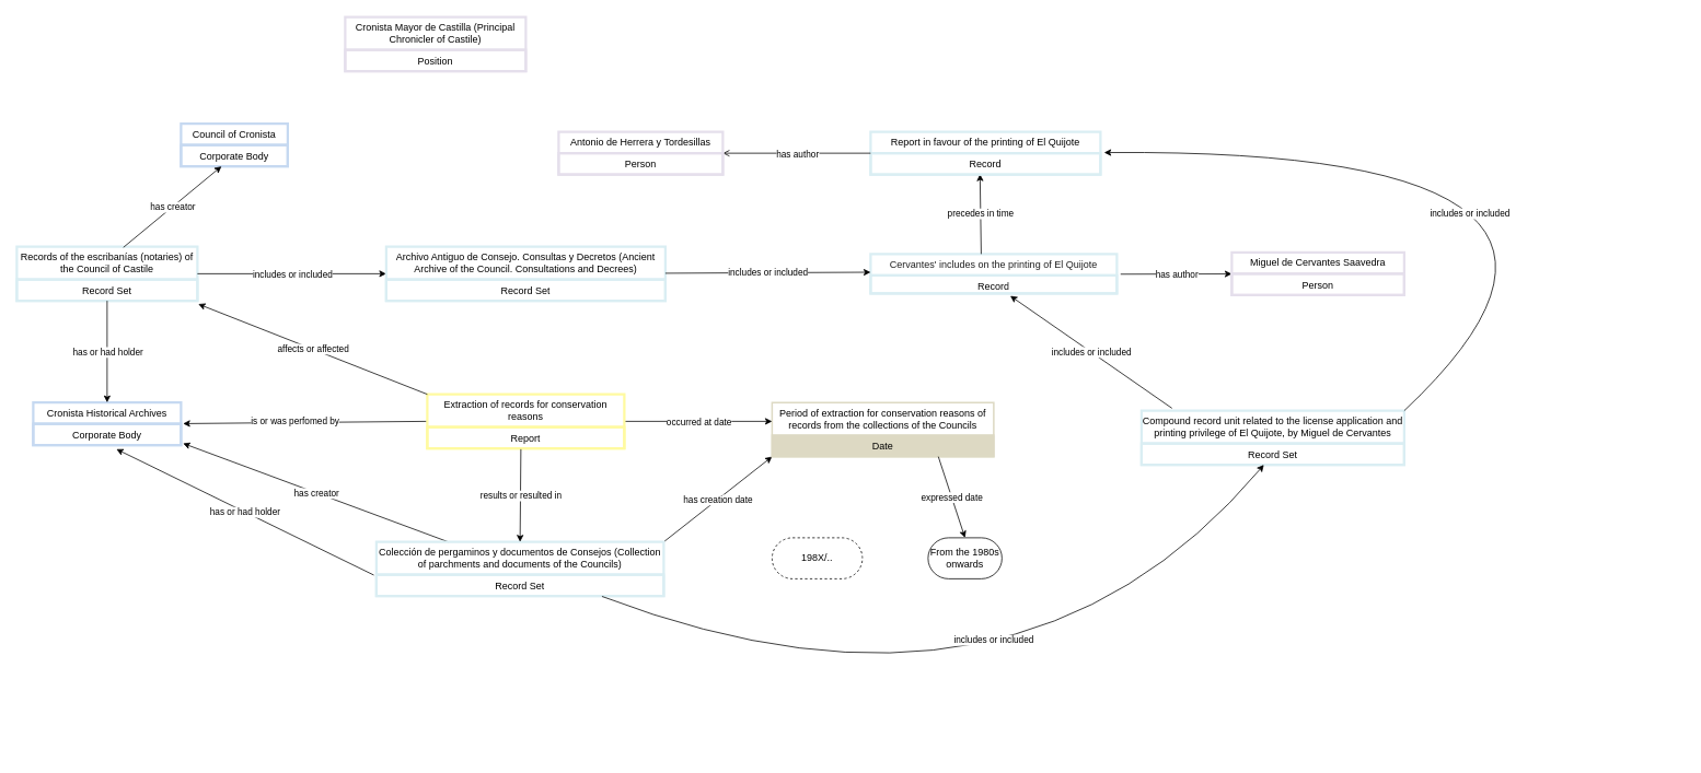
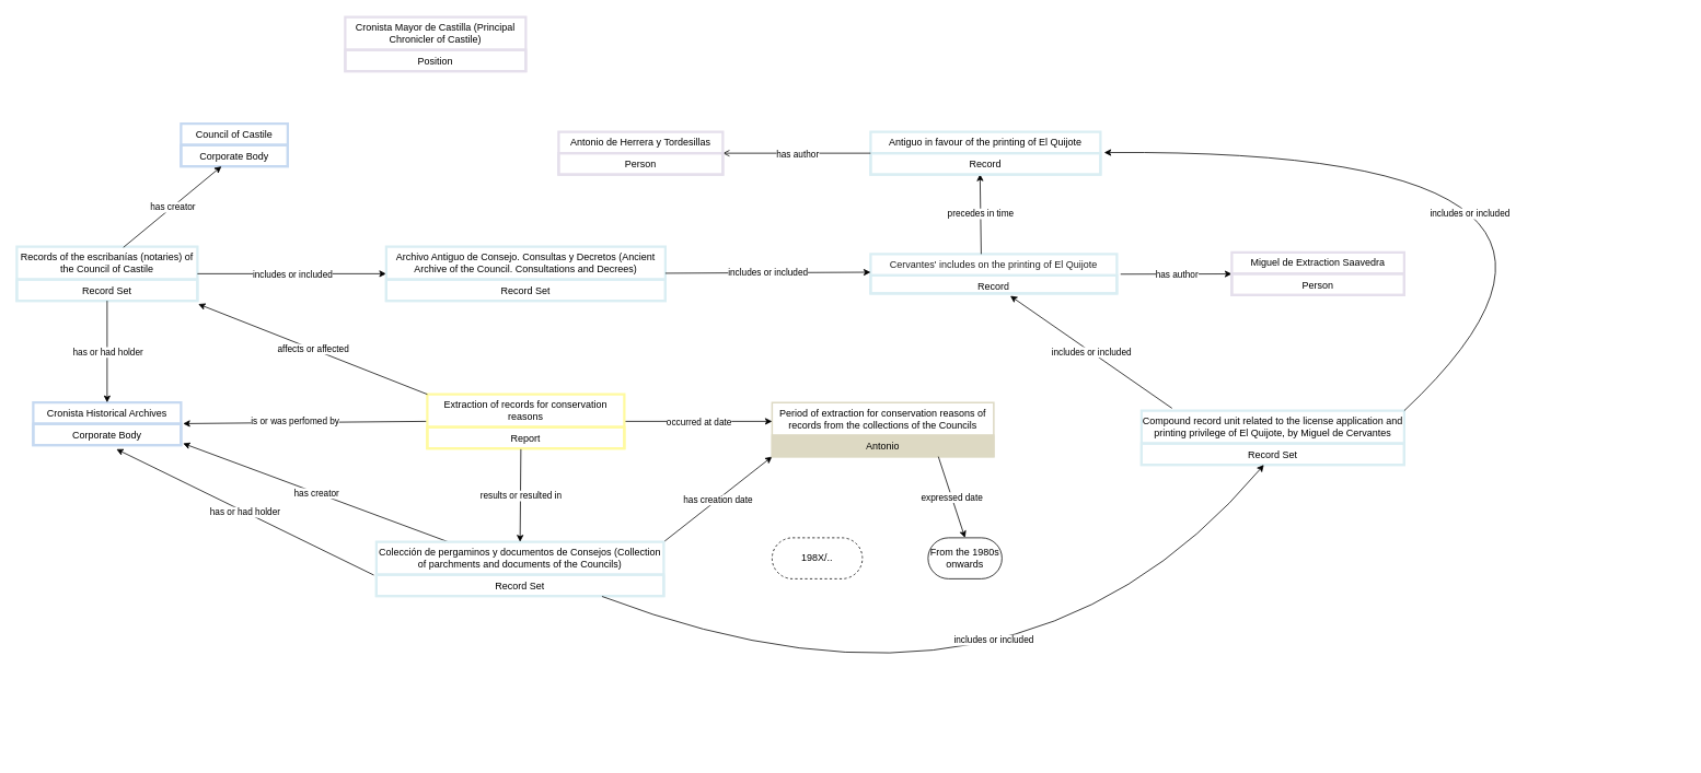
  <mxCell id="0" />
  <mxCell id="1" parent="0" />
  <mxCell id="2" value="&lt;span style=&quot;color: rgb(32, 32, 32); font-family: Arial, Helvetica, sans-serif; text-align: start; background-color: rgb(255, 255, 255);&quot;&gt;Cervantes' includes on the printing of El Quijote&lt;/span&gt;" style="swimlane;fontStyle=0;childLayout=stackLayout;horizontal=1;startSize=26;strokeColor=#DAEEF3;strokeWidth=3;fillColor=none;horizontalStack=0;resizeParent=1;resizeParentMax=0;resizeLast=0;collapsible=1;marginBottom=0;whiteSpace=wrap;html=1;" parent="1" vertex="1"><mxGeometry x="1060" y="309" width="300" height="48" as="geometry" /></mxCell>
  <mxCell id="3" value="Record" style="text;strokeColor=#DAEEF3;strokeWidth=3;fillColor=none;align=center;verticalAlign=top;spacingLeft=4;spacingRight=4;overflow=hidden;rotatable=0;points=[[0,0.5],[1,0.5]];portConstraint=eastwest;whiteSpace=wrap;html=1;" parent="2" vertex="1"><mxGeometry y="26" width="300" height="22" as="geometry" /></mxCell>
  <mxCell id="4" value="" style="endArrow=classic;html=1;rounded=0;exitX=1.015;exitY=-0.067;exitDx=0;exitDy=0;exitPerimeter=0;" parent="1" source="3" target="6" edge="1"><mxGeometry relative="1" as="geometry"><mxPoint x="1160" y="272.07" as="sourcePoint" /><mxPoint x="1110" y="363.07" as="targetPoint" /></mxGeometry></mxCell>
  <mxCell id="5" value="has author" style="edgeLabel;resizable=0;html=1;;align=center;verticalAlign=middle;" parent="4" connectable="0" vertex="1"><mxGeometry relative="1" as="geometry" /></mxCell>
- <mxCell id="6" value="Miguel de Cervantes Saavedra" style="swimlane;fontStyle=0;childLayout=stackLayout;horizontal=1;startSize=26;strokeColor=#E5DFEC;strokeWidth=3;fillColor=none;horizontalStack=0;resizeParent=1;resizeParentMax=0;resizeLast=0;collapsible=1;marginBottom=0;whiteSpace=wrap;html=1;" parent="1" vertex="1"><mxGeometry x="1500" y="307" width="210" height="52" as="geometry" /></mxCell>
+ <mxCell id="6" value="Miguel de Extraction Saavedra" style="swimlane;fontStyle=0;childLayout=stackLayout;horizontal=1;startSize=26;strokeColor=#E5DFEC;strokeWidth=3;fillColor=none;horizontalStack=0;resizeParent=1;resizeParentMax=0;resizeLast=0;collapsible=1;marginBottom=0;whiteSpace=wrap;html=1;" parent="1" vertex="1"><mxGeometry x="1500" y="307" width="210" height="52" as="geometry" /></mxCell>
  <mxCell id="7" value="Person" style="text;strokeColor=#E5DFEC;strokeWidth=3;fillColor=none;align=center;verticalAlign=top;spacingLeft=4;spacingRight=4;overflow=hidden;rotatable=0;points=[[0,0.5],[1,0.5]];portConstraint=eastwest;whiteSpace=wrap;html=1;" parent="6" vertex="1"><mxGeometry y="26" width="210" height="26" as="geometry" /></mxCell>
  <mxCell id="8" value="" style="endArrow=classic;html=1;rounded=0;entryX=0.476;entryY=0.981;entryDx=0;entryDy=0;entryPerimeter=0;exitX=0.449;exitY=-0.001;exitDx=0;exitDy=0;exitPerimeter=0;" parent="1" source="2" target="11" edge="1"><mxGeometry relative="1" as="geometry"><mxPoint x="1213" y="300" as="sourcePoint" /><mxPoint x="1560" y="241.48" as="targetPoint" /></mxGeometry></mxCell>
  <mxCell id="9" value="precedes in time" style="edgeLabel;resizable=0;html=1;;align=center;verticalAlign=middle;" parent="8" connectable="0" vertex="1"><mxGeometry relative="1" as="geometry" /></mxCell>
- <mxCell id="10" value="Report in favour of the printing of El Quijote" style="swimlane;fontStyle=0;childLayout=stackLayout;horizontal=1;startSize=26;strokeColor=#DAEEF3;strokeWidth=3;fillColor=none;horizontalStack=0;resizeParent=1;resizeParentMax=0;resizeLast=0;collapsible=1;marginBottom=0;whiteSpace=wrap;html=1;" parent="1" vertex="1"><mxGeometry x="1060" y="160" width="280" height="52" as="geometry" /></mxCell>
+ <mxCell id="10" value="Antiguo in favour of the printing of El Quijote" style="swimlane;fontStyle=0;childLayout=stackLayout;horizontal=1;startSize=26;strokeColor=#DAEEF3;strokeWidth=3;fillColor=none;horizontalStack=0;resizeParent=1;resizeParentMax=0;resizeLast=0;collapsible=1;marginBottom=0;whiteSpace=wrap;html=1;" parent="1" vertex="1"><mxGeometry x="1060" y="160" width="280" height="52" as="geometry" /></mxCell>
  <mxCell id="11" value="Record" style="text;strokeColor=#DAEEF3;strokeWidth=3;fillColor=none;align=center;verticalAlign=top;spacingLeft=4;spacingRight=4;overflow=hidden;rotatable=0;points=[[0,0.5],[1,0.5]];portConstraint=eastwest;whiteSpace=wrap;html=1;" parent="10" vertex="1"><mxGeometry y="26" width="280" height="26" as="geometry" /></mxCell>
  <mxCell id="12" value="" style="endArrow=open;html=1;rounded=0;exitX=0;exitY=0.5;exitDx=0;exitDy=0;entryX=1;entryY=0.5;entryDx=0;entryDy=0;" parent="1" source="10" target="14" edge="1"><mxGeometry relative="1" as="geometry"><mxPoint x="1764" y="266.07" as="sourcePoint" /><mxPoint x="1760" y="357.07" as="targetPoint" /></mxGeometry></mxCell>
  <mxCell id="13" value="has author" style="edgeLabel;resizable=0;html=1;;align=center;verticalAlign=middle;" parent="12" connectable="0" vertex="1"><mxGeometry relative="1" as="geometry" /></mxCell>
  <mxCell id="14" value="Antonio de Herrera y Tordesillas" style="swimlane;fontStyle=0;childLayout=stackLayout;horizontal=1;startSize=26;strokeColor=#E5DFEC;strokeWidth=3;fillColor=none;horizontalStack=0;resizeParent=1;resizeParentMax=0;resizeLast=0;collapsible=1;marginBottom=0;whiteSpace=wrap;html=1;" parent="1" vertex="1"><mxGeometry x="680" y="160" width="200" height="52" as="geometry" /></mxCell>
  <mxCell id="15" value="Person" style="text;strokeColor=#E5DFEC;strokeWidth=3;fillColor=none;align=center;verticalAlign=top;spacingLeft=4;spacingRight=4;overflow=hidden;rotatable=0;points=[[0,0.5],[1,0.5]];portConstraint=eastwest;whiteSpace=wrap;html=1;" parent="14" vertex="1"><mxGeometry y="26" width="200" height="26" as="geometry" /></mxCell>
  <mxCell id="16" value="" style="endArrow=classic;html=1;rounded=0;exitX=0.25;exitY=0;exitDx=0;exitDy=0;entryX=1.014;entryY=0.919;entryDx=0;entryDy=0;entryPerimeter=0;" parent="1" source="38" target="19" edge="1"><mxGeometry relative="1" as="geometry"><mxPoint x="475" y="736" as="sourcePoint" /><mxPoint x="460" y="726" as="targetPoint" /></mxGeometry></mxCell>
  <mxCell id="17" value="has creator" style="edgeLabel;resizable=0;html=1;;align=center;verticalAlign=middle;" parent="16" connectable="0" vertex="1"><mxGeometry relative="1" as="geometry" /></mxCell>
  <mxCell id="18" value="Cronista Historical Archives" style="swimlane;fontStyle=0;childLayout=stackLayout;horizontal=1;startSize=26;strokeColor=#C6D9F1;strokeWidth=3;fillColor=none;horizontalStack=0;resizeParent=1;resizeParentMax=0;resizeLast=0;collapsible=1;marginBottom=0;whiteSpace=wrap;html=1;" parent="1" vertex="1"><mxGeometry x="40" y="490" width="180" height="52" as="geometry" /></mxCell>
  <mxCell id="19" value="Corporate Body" style="text;strokeColor=#C6D9F1;strokeWidth=3;fillColor=none;align=center;verticalAlign=top;spacingLeft=4;spacingRight=4;overflow=hidden;rotatable=0;points=[[0,0.5],[1,0.5]];portConstraint=eastwest;whiteSpace=wrap;html=1;" parent="18" vertex="1"><mxGeometry y="26" width="180" height="26" as="geometry" /></mxCell>
  <mxCell id="20" value="" style="endArrow=classic;html=1;rounded=0;entryX=0;entryY=1;entryDx=0;entryDy=0;exitX=1;exitY=0;exitDx=0;exitDy=0;" parent="1" source="38" target="22" edge="1"><mxGeometry relative="1" as="geometry"><mxPoint x="498.34" y="1002.36" as="sourcePoint" /><mxPoint x="342.34" y="1022.36" as="targetPoint" /></mxGeometry></mxCell>
  <mxCell id="21" value="has creation date" style="edgeLabel;resizable=0;html=1;;align=center;verticalAlign=middle;" parent="20" connectable="0" vertex="1"><mxGeometry relative="1" as="geometry" /></mxCell>
  <mxCell id="22" value="Period of extraction for conservation reasons of records from the collections of the Councils" style="swimlane;fontStyle=0;childLayout=stackLayout;horizontal=1;startSize=40;strokeColor=#DDD9C3;strokeWidth=2;fillColor=none;horizontalStack=0;resizeParent=1;resizeParentMax=0;resizeLast=0;collapsible=1;marginBottom=0;whiteSpace=wrap;html=1;" parent="1" vertex="1"><mxGeometry x="940" y="490" width="270" height="66" as="geometry" /></mxCell>
- <mxCell id="23" value="Date" style="text;strokeColor=#DDD9C3;strokeWidth=2;fillColor=#DDD9C3;align=center;verticalAlign=top;spacingLeft=4;spacingRight=4;overflow=hidden;rotatable=0;points=[[0,0.5],[1,0.5]];portConstraint=eastwest;whiteSpace=wrap;html=1;" parent="22" vertex="1"><mxGeometry y="40" width="270" height="26" as="geometry" /></mxCell>
+ <mxCell id="23" value="Antonio" style="text;strokeColor=#DDD9C3;strokeWidth=2;fillColor=#DDD9C3;align=center;verticalAlign=top;spacingLeft=4;spacingRight=4;overflow=hidden;rotatable=0;points=[[0,0.5],[1,0.5]];portConstraint=eastwest;whiteSpace=wrap;html=1;" parent="22" vertex="1"><mxGeometry y="40" width="270" height="26" as="geometry" /></mxCell>
  <mxCell id="24" value="Records of the escribanías (notaries) of the Council of Castile" style="swimlane;fontStyle=0;childLayout=stackLayout;horizontal=1;startSize=40;strokeColor=#DAEEF3;fillColor=none;strokeWidth=3;horizontalStack=0;resizeParent=1;resizeParentMax=0;resizeLast=0;collapsible=1;marginBottom=0;whiteSpace=wrap;html=1;" parent="1" vertex="1"><mxGeometry x="20" y="300" width="220" height="66" as="geometry" /></mxCell>
  <mxCell id="25" value="Record Set" style="text;strokeColor=#DAEEF3;strokeWidth=3;fillColor=none;align=center;verticalAlign=top;spacingLeft=4;spacingRight=4;overflow=hidden;rotatable=0;points=[[0,0.5],[1,0.5]];portConstraint=eastwest;whiteSpace=wrap;html=1;" parent="24" vertex="1"><mxGeometry y="40" width="220" height="26" as="geometry" /></mxCell>
  <mxCell id="26" value="" style="endArrow=classic;html=1;rounded=0;entryX=0.5;entryY=0;entryDx=0;entryDy=0;" parent="1" source="25" target="18" edge="1"><mxGeometry relative="1" as="geometry"><mxPoint x="560" y="470" as="sourcePoint" /><mxPoint x="740" y="470" as="targetPoint" /></mxGeometry></mxCell>
  <mxCell id="27" value="has or had holder" style="edgeLabel;resizable=0;html=1;;align=center;verticalAlign=middle;" parent="26" connectable="0" vertex="1"><mxGeometry relative="1" as="geometry" /></mxCell>
  <mxCell id="28" value="" style="endArrow=classic;html=1;rounded=0;exitX=1;exitY=0.5;exitDx=0;exitDy=0;" parent="1" source="36" edge="1"><mxGeometry relative="1" as="geometry"><mxPoint x="944.58" y="897.662" as="sourcePoint" /><mxPoint x="940" y="513" as="targetPoint" /></mxGeometry></mxCell>
  <mxCell id="29" value="occurred at date" style="edgeLabel;resizable=0;html=1;;align=center;verticalAlign=middle;" parent="28" connectable="0" vertex="1"><mxGeometry relative="1" as="geometry" /></mxCell>
  <mxCell id="30" value="" style="endArrow=classic;html=1;rounded=0;curved=0;entryX=1.014;entryY=-0.009;entryDx=0;entryDy=0;entryPerimeter=0;exitX=0;exitY=0.5;exitDx=0;exitDy=0;" parent="1" source="36" target="19" edge="1"><mxGeometry relative="1" as="geometry"><mxPoint x="610" y="500" as="sourcePoint" /><mxPoint x="290" y="531.424" as="targetPoint" /><Array as="points" /></mxGeometry></mxCell>
  <mxCell id="31" value="is or was perfomed by" style="edgeLabel;html=1;align=center;verticalAlign=middle;resizable=0;points=[];" parent="30" vertex="1" connectable="0"><mxGeometry x="0.082" y="-2" relative="1" as="geometry"><mxPoint as="offset" /></mxGeometry></mxCell>
  <mxCell id="32" value="" style="endArrow=classic;html=1;rounded=0;exitX=1;exitY=0.5;exitDx=0;exitDy=0;entryX=0;entryY=0.5;entryDx=0;entryDy=0;" parent="1" source="24" target="34" edge="1"><mxGeometry relative="1" as="geometry"><mxPoint x="554" y="280" as="sourcePoint" /><mxPoint x="460" y="333" as="targetPoint" /></mxGeometry></mxCell>
  <mxCell id="33" value="includes or included" style="edgeLabel;resizable=0;html=1;;align=center;verticalAlign=middle;" parent="32" connectable="0" vertex="1"><mxGeometry relative="1" as="geometry" /></mxCell>
  <mxCell id="34" value="Archivo Antiguo de Consejo. Consultas y Decretos (Ancient Archive of the Council. Consultations and Decrees)" style="swimlane;fontStyle=0;childLayout=stackLayout;horizontal=1;startSize=40;strokeColor=#DAEEF3;fillColor=none;strokeWidth=3;horizontalStack=0;resizeParent=1;resizeParentMax=0;resizeLast=0;collapsible=1;marginBottom=0;whiteSpace=wrap;html=1;" parent="1" vertex="1"><mxGeometry x="470" y="300" width="340" height="66" as="geometry" /></mxCell>
  <mxCell id="35" value="Record Set" style="text;strokeColor=#DAEEF3;strokeWidth=3;fillColor=none;align=center;verticalAlign=top;spacingLeft=4;spacingRight=4;overflow=hidden;rotatable=0;points=[[0,0.5],[1,0.5]];portConstraint=eastwest;whiteSpace=wrap;html=1;" parent="34" vertex="1"><mxGeometry y="40" width="340" height="26" as="geometry" /></mxCell>
  <mxCell id="36" value="Extraction of records for conservation reasons" style="swimlane;fontStyle=0;childLayout=stackLayout;horizontal=1;startSize=40;strokeColor=#FFFAA0;strokeWidth=3;fillColor=none;horizontalStack=0;resizeParent=1;resizeParentMax=0;resizeLast=0;collapsible=1;marginBottom=0;whiteSpace=wrap;html=1;" parent="1" vertex="1"><mxGeometry x="520" y="480" width="240" height="66" as="geometry" /></mxCell>
  <mxCell id="37" value="Report" style="text;strokeColor=#FFFAA0;strokeWidth=3;fillColor=none;align=center;verticalAlign=top;spacingLeft=4;spacingRight=4;overflow=hidden;rotatable=0;points=[[0,0.5],[1,0.5]];portConstraint=eastwest;whiteSpace=wrap;html=1;" parent="36" vertex="1"><mxGeometry y="40" width="240" height="26" as="geometry" /></mxCell>
  <mxCell id="38" value="Colección de pergaminos y documentos de Consejos (Collection of parchments and documents of the Councils)" style="swimlane;fontStyle=0;childLayout=stackLayout;horizontal=1;startSize=40;strokeColor=#DAEEF3;fillColor=none;strokeWidth=3;horizontalStack=0;resizeParent=1;resizeParentMax=0;resizeLast=0;collapsible=1;marginBottom=0;whiteSpace=wrap;html=1;" parent="1" vertex="1"><mxGeometry x="458" y="660" width="350" height="66" as="geometry" /></mxCell>
  <mxCell id="39" value="Record Set" style="text;strokeColor=#DAEEF3;strokeWidth=3;fillColor=none;align=center;verticalAlign=top;spacingLeft=4;spacingRight=4;overflow=hidden;rotatable=0;points=[[0,0.5],[1,0.5]];portConstraint=eastwest;whiteSpace=wrap;html=1;" parent="38" vertex="1"><mxGeometry y="40" width="350" height="26" as="geometry" /></mxCell>
  <mxCell id="40" value="" style="endArrow=classic;html=1;rounded=0;exitX=0.475;exitY=1.036;exitDx=0;exitDy=0;exitPerimeter=0;entryX=0.5;entryY=0;entryDx=0;entryDy=0;" parent="1" source="37" target="38" edge="1"><mxGeometry relative="1" as="geometry"><mxPoint x="730" y="580" as="sourcePoint" /><mxPoint x="600" y="653" as="targetPoint" /></mxGeometry></mxCell>
  <mxCell id="41" value="results or resulted in" style="edgeLabel;resizable=0;html=1;;align=center;verticalAlign=middle;" parent="40" connectable="0" vertex="1"><mxGeometry relative="1" as="geometry" /></mxCell>
  <mxCell id="42" value="" style="endArrow=classic;html=1;rounded=0;entryX=1.005;entryY=1.154;entryDx=0;entryDy=0;entryPerimeter=0;exitX=0;exitY=0;exitDx=0;exitDy=0;" parent="1" source="36" target="25" edge="1"><mxGeometry relative="1" as="geometry"><mxPoint x="390.34" y="422.68" as="sourcePoint" /><mxPoint x="520" y="449.32" as="targetPoint" /></mxGeometry></mxCell>
  <mxCell id="43" value="affects or affected" style="edgeLabel;resizable=0;html=1;;align=center;verticalAlign=middle;" parent="42" connectable="0" vertex="1"><mxGeometry relative="1" as="geometry" /></mxCell>
- <mxCell id="44" value="Council of Cronista" style="swimlane;fontStyle=0;childLayout=stackLayout;horizontal=1;startSize=26;strokeColor=#C6D9F1;strokeWidth=3;fillColor=none;horizontalStack=0;resizeParent=1;resizeParentMax=0;resizeLast=0;collapsible=1;marginBottom=0;whiteSpace=wrap;html=1;" parent="1" vertex="1"><mxGeometry x="220" y="150" width="130" height="52" as="geometry" /></mxCell>
+ <mxCell id="44" value="Council of Castile" style="swimlane;fontStyle=0;childLayout=stackLayout;horizontal=1;startSize=26;strokeColor=#C6D9F1;strokeWidth=3;fillColor=none;horizontalStack=0;resizeParent=1;resizeParentMax=0;resizeLast=0;collapsible=1;marginBottom=0;whiteSpace=wrap;html=1;" parent="1" vertex="1"><mxGeometry x="220" y="150" width="130" height="52" as="geometry" /></mxCell>
  <mxCell id="45" value="Corporate Body" style="text;strokeColor=#C6D9F1;strokeWidth=3;fillColor=none;align=center;verticalAlign=top;spacingLeft=4;spacingRight=4;overflow=hidden;rotatable=0;points=[[0,0.5],[1,0.5]];portConstraint=eastwest;whiteSpace=wrap;html=1;" parent="44" vertex="1"><mxGeometry y="26" width="130" height="26" as="geometry" /></mxCell>
  <mxCell id="46" value="" style="endArrow=classic;html=1;rounded=0;exitX=0.59;exitY=0.013;exitDx=0;exitDy=0;exitPerimeter=0;" parent="1" source="24" target="45" edge="1"><mxGeometry relative="1" as="geometry"><mxPoint x="1.22" y="300" as="sourcePoint" /><mxPoint x="-150" y="391.782" as="targetPoint" /></mxGeometry></mxCell>
  <mxCell id="47" value="has creator" style="edgeLabel;resizable=0;html=1;;align=center;verticalAlign=middle;" parent="46" connectable="0" vertex="1"><mxGeometry relative="1" as="geometry" /></mxCell>
  <mxCell id="48" value="" style="endArrow=classic;html=1;rounded=0;entryX=0.563;entryY=1.19;entryDx=0;entryDy=0;exitX=-0.009;exitY=0.019;exitDx=0;exitDy=0;entryPerimeter=0;exitPerimeter=0;" parent="1" source="39" target="19" edge="1"><mxGeometry relative="1" as="geometry"><mxPoint x="140" y="376" as="sourcePoint" /><mxPoint x="140" y="510" as="targetPoint" /></mxGeometry></mxCell>
  <mxCell id="49" value="has or had holder" style="edgeLabel;resizable=0;html=1;;align=center;verticalAlign=middle;" parent="48" connectable="0" vertex="1"><mxGeometry relative="1" as="geometry" /></mxCell>
  <mxCell id="50" value="Compound record unit related to the license application and printing privilege of El Quijote, by Miguel de Cervantes" style="swimlane;fontStyle=0;childLayout=stackLayout;horizontal=1;startSize=40;strokeColor=#DAEEF3;fillColor=none;strokeWidth=3;horizontalStack=0;resizeParent=1;resizeParentMax=0;resizeLast=0;collapsible=1;marginBottom=0;whiteSpace=wrap;html=1;" parent="1" vertex="1"><mxGeometry x="1390" y="500" width="320" height="66" as="geometry" /></mxCell>
  <mxCell id="51" value="Record Set" style="text;strokeColor=#DAEEF3;strokeWidth=3;fillColor=none;align=center;verticalAlign=top;spacingLeft=4;spacingRight=4;overflow=hidden;rotatable=0;points=[[0,0.5],[1,0.5]];portConstraint=eastwest;whiteSpace=wrap;html=1;" parent="50" vertex="1"><mxGeometry y="40" width="320" height="26" as="geometry" /></mxCell>
  <mxCell id="52" value="198X/.." style="html=1;whiteSpace=wrap;rounded=1;arcSize=50;dashed=1;" parent="1" vertex="1"><mxGeometry x="940" y="655" width="110" height="50" as="geometry" /></mxCell>
  <mxCell id="53" value="" style="endArrow=classic;html=1;rounded=0;exitX=0.75;exitY=1;exitDx=0;exitDy=0;entryX=0.5;entryY=0;entryDx=0;entryDy=0;" parent="1" source="22" target="55" edge="1"><mxGeometry relative="1" as="geometry"><mxPoint x="1130" y="660" as="sourcePoint" /><mxPoint x="1170" y="660" as="targetPoint" /></mxGeometry></mxCell>
  <mxCell id="54" value="expressed date" style="edgeLabel;resizable=0;html=1;;align=center;verticalAlign=middle;" parent="53" connectable="0" vertex="1"><mxGeometry relative="1" as="geometry" /></mxCell>
  <mxCell id="55" value="From the 1980s onwards" style="html=1;whiteSpace=wrap;rounded=1;arcSize=50;" parent="1" vertex="1"><mxGeometry x="1130" y="655" width="90" height="50" as="geometry" /></mxCell>
  <mxCell id="56" value="" style="endArrow=classic;html=1;rounded=0;curved=1;exitX=0.785;exitY=1.018;exitDx=0;exitDy=0;exitPerimeter=0;" parent="1" source="39" target="51" edge="1"><mxGeometry relative="1" as="geometry"><mxPoint x="800" y="760" as="sourcePoint" /><mxPoint x="1038" y="380" as="targetPoint" /><Array as="points"><mxPoint x="1240" y="920" /></Array></mxGeometry></mxCell>
  <mxCell id="57" value="includes or included" style="edgeLabel;resizable=0;html=1;;align=center;verticalAlign=middle;" parent="56" connectable="0" vertex="1"><mxGeometry relative="1" as="geometry"><mxPoint x="7" y="-126" as="offset" /></mxGeometry></mxCell>
  <mxCell id="58" value="" style="endArrow=classic;html=1;rounded=0;exitX=1;exitY=0.5;exitDx=0;exitDy=0;entryX=0;entryY=-0.174;entryDx=0;entryDy=0;entryPerimeter=0;" parent="1" target="3" edge="1"><mxGeometry relative="1" as="geometry"><mxPoint x="810" y="332.41" as="sourcePoint" /><mxPoint x="1040" y="332.41" as="targetPoint" /></mxGeometry></mxCell>
  <mxCell id="59" value="includes or included" style="edgeLabel;resizable=0;html=1;;align=center;verticalAlign=middle;" parent="58" connectable="0" vertex="1"><mxGeometry relative="1" as="geometry" /></mxCell>
  <mxCell id="60" value="" style="endArrow=classic;html=1;rounded=0;exitX=0.116;exitY=-0.045;exitDx=0;exitDy=0;entryX=0.567;entryY=1.136;entryDx=0;entryDy=0;entryPerimeter=0;exitPerimeter=0;" parent="1" source="50" target="3" edge="1"><mxGeometry relative="1" as="geometry"><mxPoint x="820" y="342.41" as="sourcePoint" /><mxPoint x="1070" y="341" as="targetPoint" /></mxGeometry></mxCell>
  <mxCell id="61" value="includes or included" style="edgeLabel;resizable=0;html=1;;align=center;verticalAlign=middle;" parent="60" connectable="0" vertex="1"><mxGeometry relative="1" as="geometry" /></mxCell>
  <mxCell id="62" value="" style="endArrow=classic;html=1;rounded=0;exitX=1;exitY=0;exitDx=0;exitDy=0;entryX=1.016;entryY=-0.029;entryDx=0;entryDy=0;entryPerimeter=0;jumpStyle=gap;jumpSize=26;curved=1;" parent="1" source="50" target="11" edge="1"><mxGeometry relative="1" as="geometry"><mxPoint x="1587" y="500" as="sourcePoint" /><mxPoint x="1390" y="363" as="targetPoint" /><Array as="points"><mxPoint x="2050" y="180" /></Array></mxGeometry></mxCell>
  <mxCell id="63" value="includes or included" style="edgeLabel;resizable=0;html=1;;align=center;verticalAlign=middle;" parent="62" connectable="0" vertex="1"><mxGeometry relative="1" as="geometry"><mxPoint x="-141" y="79" as="offset" /></mxGeometry></mxCell>
  <mxCell id="64" value="Cronista Mayor de Castilla (Principal Chronicler of Castile)" style="swimlane;fontStyle=0;childLayout=stackLayout;horizontal=1;startSize=40;strokeColor=#E5DFEC;strokeWidth=3;fillColor=none;horizontalStack=0;resizeParent=1;resizeParentMax=0;resizeLast=0;collapsible=1;marginBottom=0;whiteSpace=wrap;html=1;" parent="1" vertex="1"><mxGeometry x="420" y="20" width="220" height="66" as="geometry" /></mxCell>
  <mxCell id="65" value="Position" style="text;strokeColor=#E5DFEC;strokeWidth=3;fillColor=none;align=center;verticalAlign=top;spacingLeft=4;spacingRight=4;overflow=hidden;rotatable=0;points=[[0,0.5],[1,0.5]];portConstraint=eastwest;whiteSpace=wrap;html=1;" parent="64" vertex="1"><mxGeometry y="40" width="220" height="26" as="geometry" /></mxCell>
